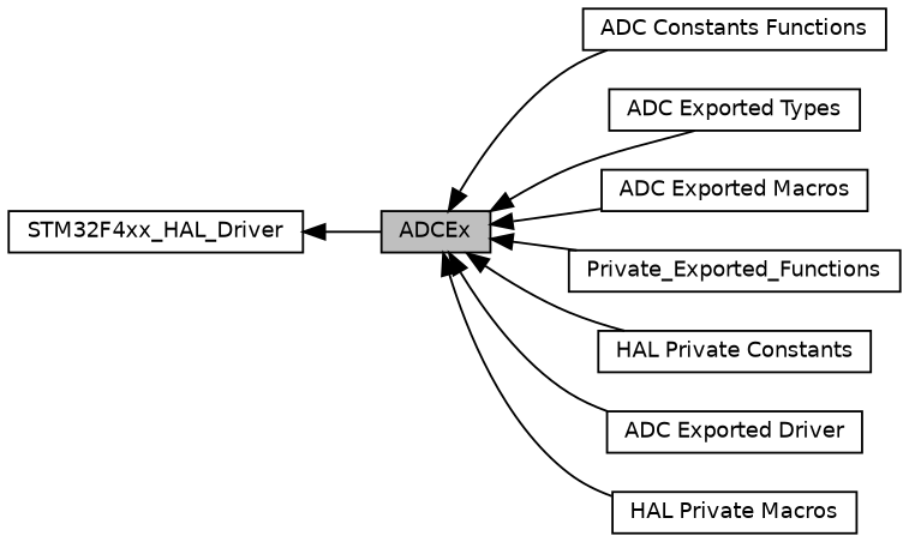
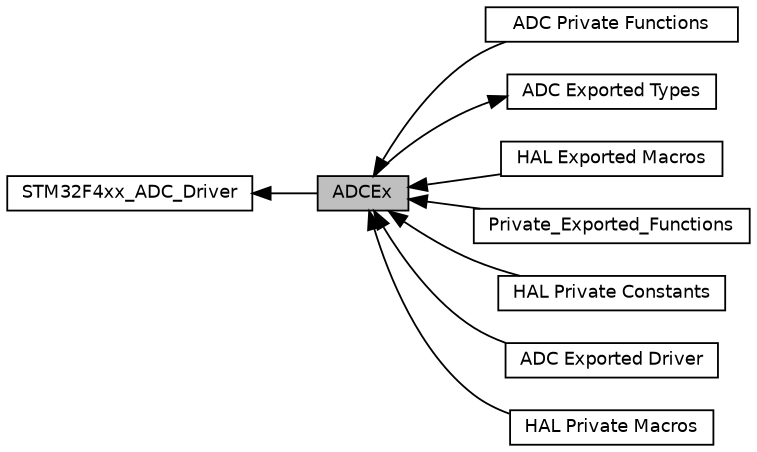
  digraph {
    rankdir=LR
    node [color=black fillcolor=white fontname=Helvetica fontsize=10 shape=box style=filled]
    edge [dir=back fontname=Helvetica fontsize=10 labelfontname=Helvetica labelfontsize=10 shape=plaintext style=solid]
-   n1 [height=0.2 label="ADC Constants Functions" width=0.4]
+   n1 [height=0.2 label="ADC Private Functions" width=0.4]
    n2 [fillcolor=grey75 fontcolor=black height=0.2 label=ADCEx width=0.4]
    n3 [height=0.2 label="ADC Exported Types" width=0.4]
-   n4 [height=0.2 label="ADC Exported Macros" width=0.4]
+   n4 [height=0.2 label="HAL Exported Macros" width=0.4]
    n5 [height=0.2 label=Private_Exported_Functions width=0.4]
    n6 [height=0.2 label="HAL Private Constants" width=0.4]
    n7 [height=0.2 label="ADC Exported Driver" width=0.4]
    n8 [height=0.2 label="HAL Private Macros" width=0.4]
-   n9 [height=0.2 label=STM32F4xx_HAL_Driver width=0.4]
+   n9 [height=0.2 label=STM32F4xx_ADC_Driver width=0.4]
    n2 -> n1
-   n2 -> n3
+   n3 -> n2
    n2 -> n4
    n2 -> n5
    n2 -> n6
    n2 -> n7
    n2 -> n8
    n9 -> n2
  }
